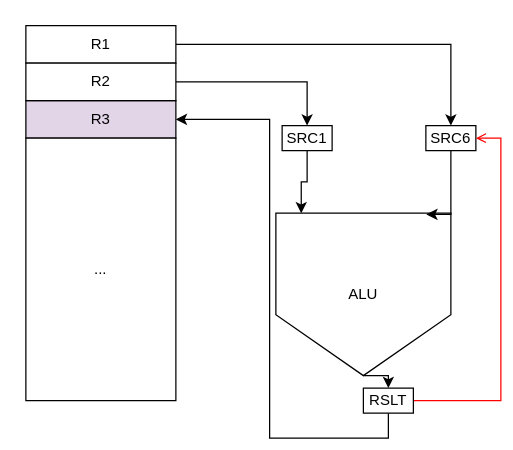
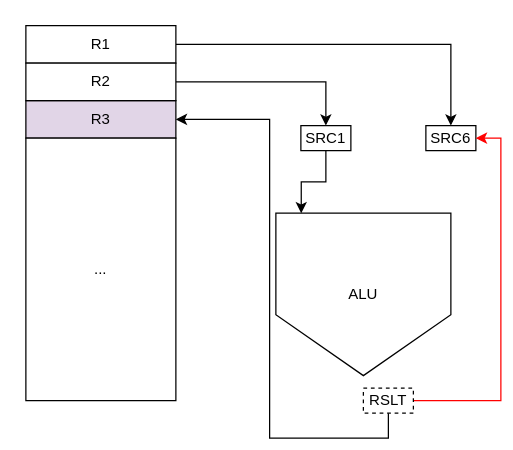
  <mxCell id="0" />
  <mxCell id="1" parent="0" />
  <mxCell id="2" style="edgeStyle=orthogonalEdgeStyle;rounded=0;orthogonalLoop=1;jettySize=auto;html=1;exitX=0.5;exitY=1;exitDx=0;exitDy=0;entryX=1;entryY=0.5;entryDx=0;entryDy=0;" edge="1" parent="1" source="16" target="11"><mxGeometry relative="1" as="geometry" /></mxCell>
- <mxCell id="3" style="edgeStyle=orthogonalEdgeStyle;rounded=0;orthogonalLoop=1;jettySize=auto;html=1;exitX=0.5;exitY=1;exitDx=0;exitDy=0;entryX=0.5;entryY=0;entryDx=0;entryDy=0;" edge="1" parent="1" source="4" target="16"><mxGeometry relative="1" as="geometry" /></mxCell>
  <mxCell id="4" value="ALU" style="shape=offPageConnector;whiteSpace=wrap;html=1;" vertex="1" parent="1"><mxGeometry x="220" y="170" width="140" height="130" as="geometry" /></mxCell>
  <mxCell id="5" style="edgeStyle=orthogonalEdgeStyle;rounded=0;orthogonalLoop=1;jettySize=auto;html=1;exitX=0.5;exitY=1;exitDx=0;exitDy=0;entryX=0.145;entryY=0.001;entryDx=0;entryDy=0;entryPerimeter=0;" edge="1" parent="1" source="6" target="4"><mxGeometry relative="1" as="geometry" /></mxCell>
- <mxCell id="6" value="SRC1" style="rounded=0;whiteSpace=wrap;html=1;" vertex="1" parent="1"><mxGeometry x="225" y="100" width="40" height="20" as="geometry" /></mxCell>
- <mxCell id="7" style="edgeStyle=orthogonalEdgeStyle;rounded=0;orthogonalLoop=1;jettySize=auto;html=1;exitX=0.5;exitY=1;exitDx=0;exitDy=0;entryX=0.86;entryY=0.008;entryDx=0;entryDy=0;entryPerimeter=0;" edge="1" parent="1" source="8" target="4"><mxGeometry relative="1" as="geometry"><Array as="points"><mxPoint x="360" y="140" /><mxPoint x="360" y="140" /></Array></mxGeometry></mxCell>
+ <mxCell id="6" value="SRC1" style="rounded=0;whiteSpace=wrap;html=1;" vertex="1" parent="1"><mxGeometry x="240" y="100" width="40" height="20" as="geometry" /></mxCell>
  <mxCell id="8" value="SRC6" style="rounded=0;whiteSpace=wrap;html=1;" vertex="1" parent="1"><mxGeometry x="340" y="100" width="40" height="20" as="geometry" /></mxCell>
  <mxCell id="9" style="edgeStyle=orthogonalEdgeStyle;rounded=0;orthogonalLoop=1;jettySize=auto;html=1;exitX=1;exitY=0.5;exitDx=0;exitDy=0;entryX=0.5;entryY=0;entryDx=0;entryDy=0;" edge="1" parent="1" source="10" target="8"><mxGeometry relative="1" as="geometry" /></mxCell>
  <mxCell id="10" value="R1" style="rounded=0;whiteSpace=wrap;html=1;" vertex="1" parent="1"><mxGeometry x="20" y="20" width="120" height="30" as="geometry" /></mxCell>
  <mxCell id="11" value="R3" style="rounded=0;whiteSpace=wrap;html=1;fillColor=#e1d5e7;" vertex="1" parent="1"><mxGeometry x="20" y="80" width="120" height="30" as="geometry" /></mxCell>
  <mxCell id="12" style="edgeStyle=orthogonalEdgeStyle;rounded=0;orthogonalLoop=1;jettySize=auto;html=1;exitX=1;exitY=0.5;exitDx=0;exitDy=0;entryX=0.5;entryY=0;entryDx=0;entryDy=0;" edge="1" parent="1" source="13" target="6"><mxGeometry relative="1" as="geometry" /></mxCell>
  <mxCell id="13" value="R2" style="rounded=0;whiteSpace=wrap;html=1;" vertex="1" parent="1"><mxGeometry x="20" y="50" width="120" height="30" as="geometry" /></mxCell>
  <mxCell id="14" value="..." style="rounded=0;whiteSpace=wrap;html=1;" vertex="1" parent="1"><mxGeometry x="20" y="110" width="120" height="210" as="geometry" /></mxCell>
- <mxCell id="15" style="edgeStyle=orthogonalEdgeStyle;rounded=0;orthogonalLoop=1;jettySize=auto;html=1;exitX=1;exitY=0.5;exitDx=0;exitDy=0;entryX=1;entryY=0.5;entryDx=0;entryDy=0;strokeColor=#FF0000;endArrow=open;" edge="1" parent="1" source="16" target="8"><mxGeometry relative="1" as="geometry" /></mxCell>
- <mxCell id="16" value="RSLT" style="rounded=0;whiteSpace=wrap;html=1;" vertex="1" parent="1"><mxGeometry x="290" y="310" width="40" height="20" as="geometry" /></mxCell>
+ <mxCell id="15" style="edgeStyle=orthogonalEdgeStyle;rounded=0;orthogonalLoop=1;jettySize=auto;html=1;exitX=1;exitY=0.5;exitDx=0;exitDy=0;entryX=1;entryY=0.5;entryDx=0;entryDy=0;strokeColor=#FF0000;" edge="1" parent="1" source="16" target="8"><mxGeometry relative="1" as="geometry" /></mxCell>
+ <mxCell id="16" value="RSLT" style="rounded=0;whiteSpace=wrap;html=1;dashed=1;" vertex="1" parent="1"><mxGeometry x="290" y="310" width="40" height="20" as="geometry" /></mxCell>
